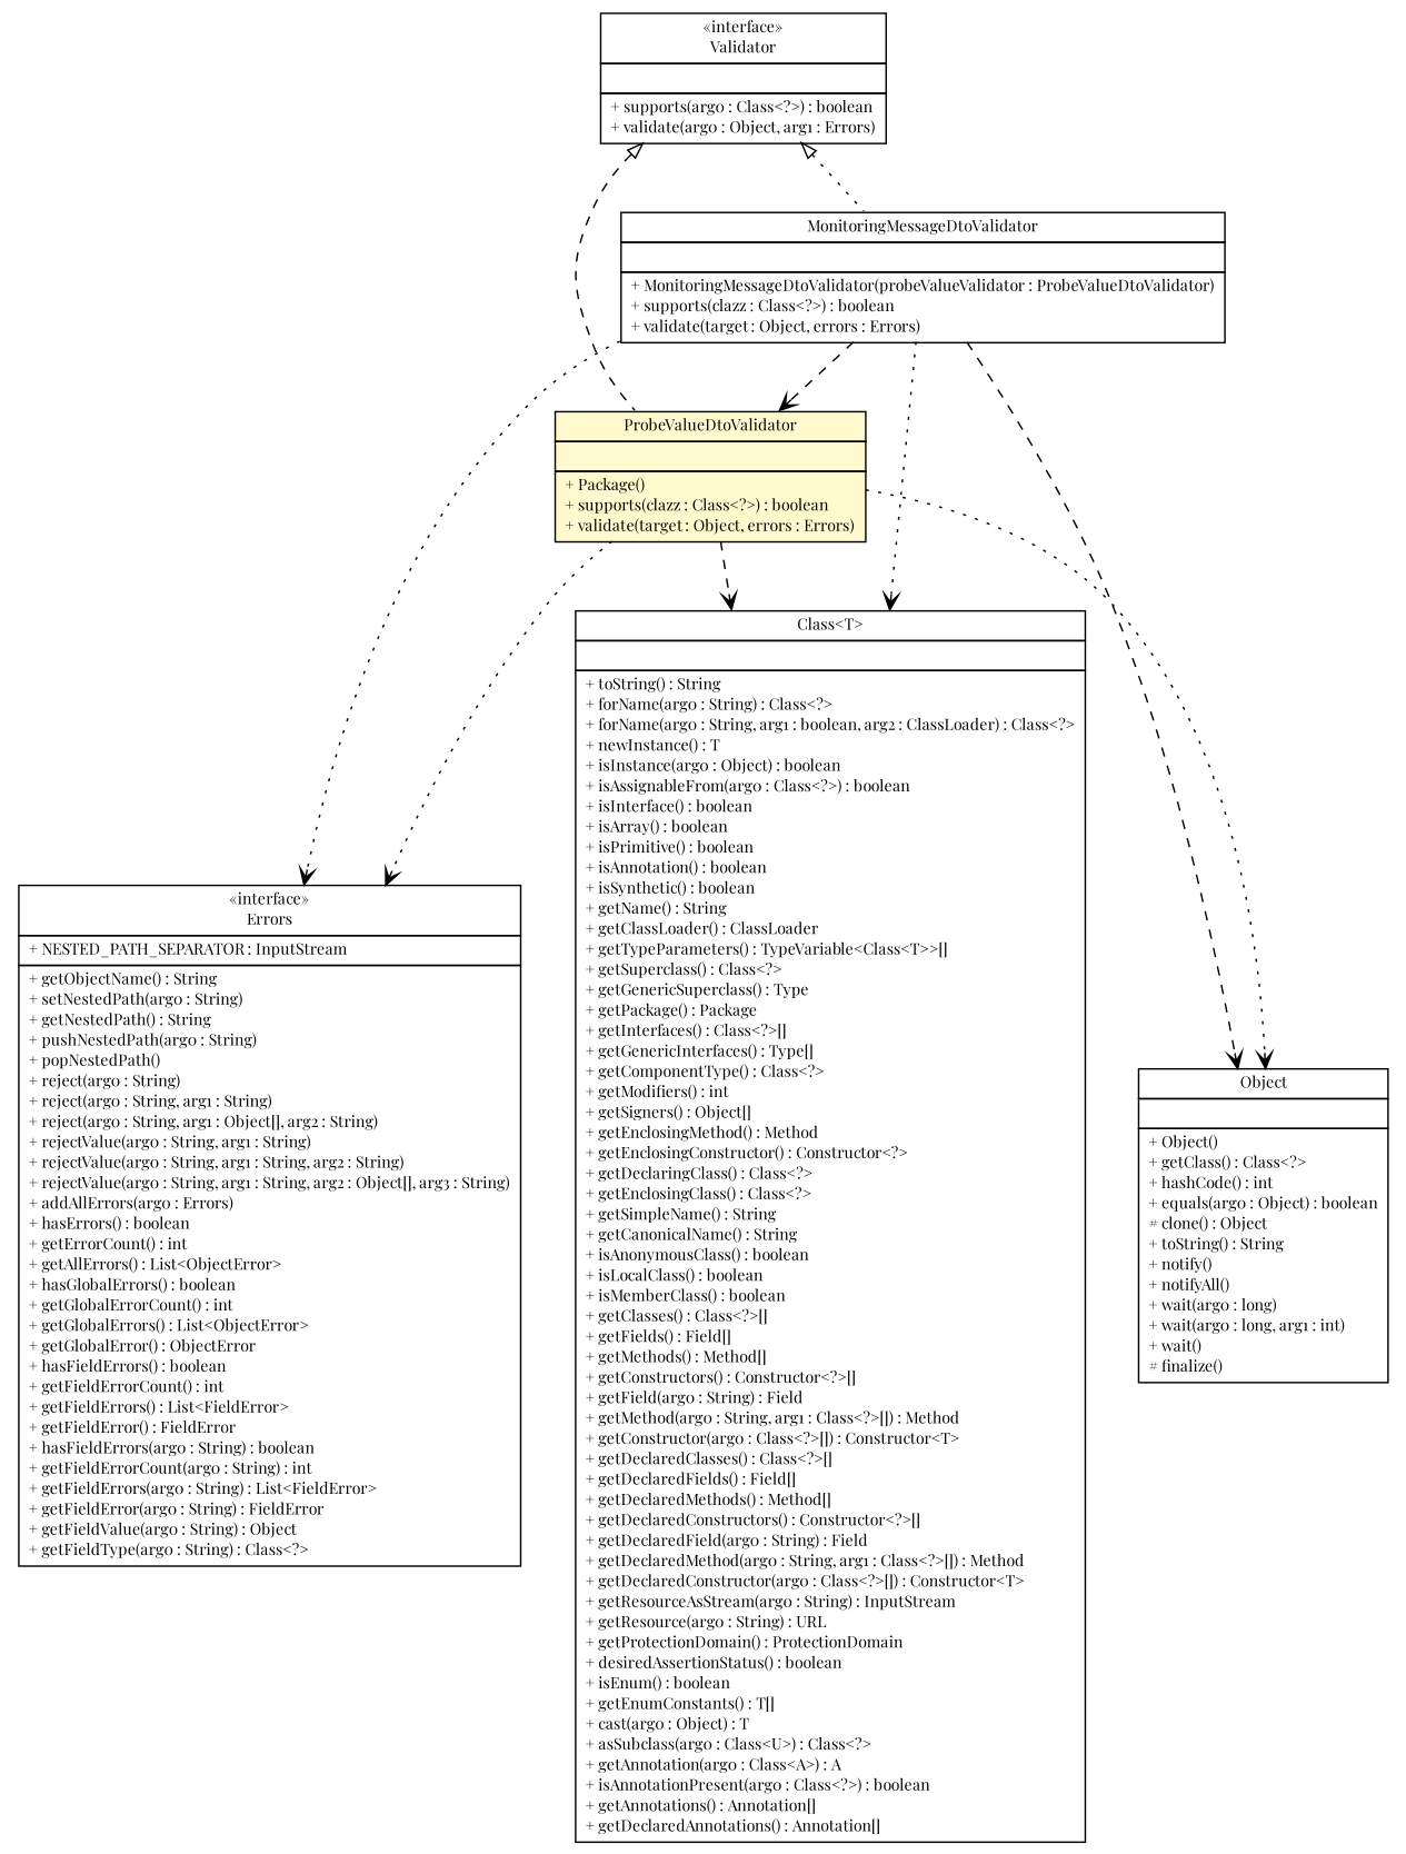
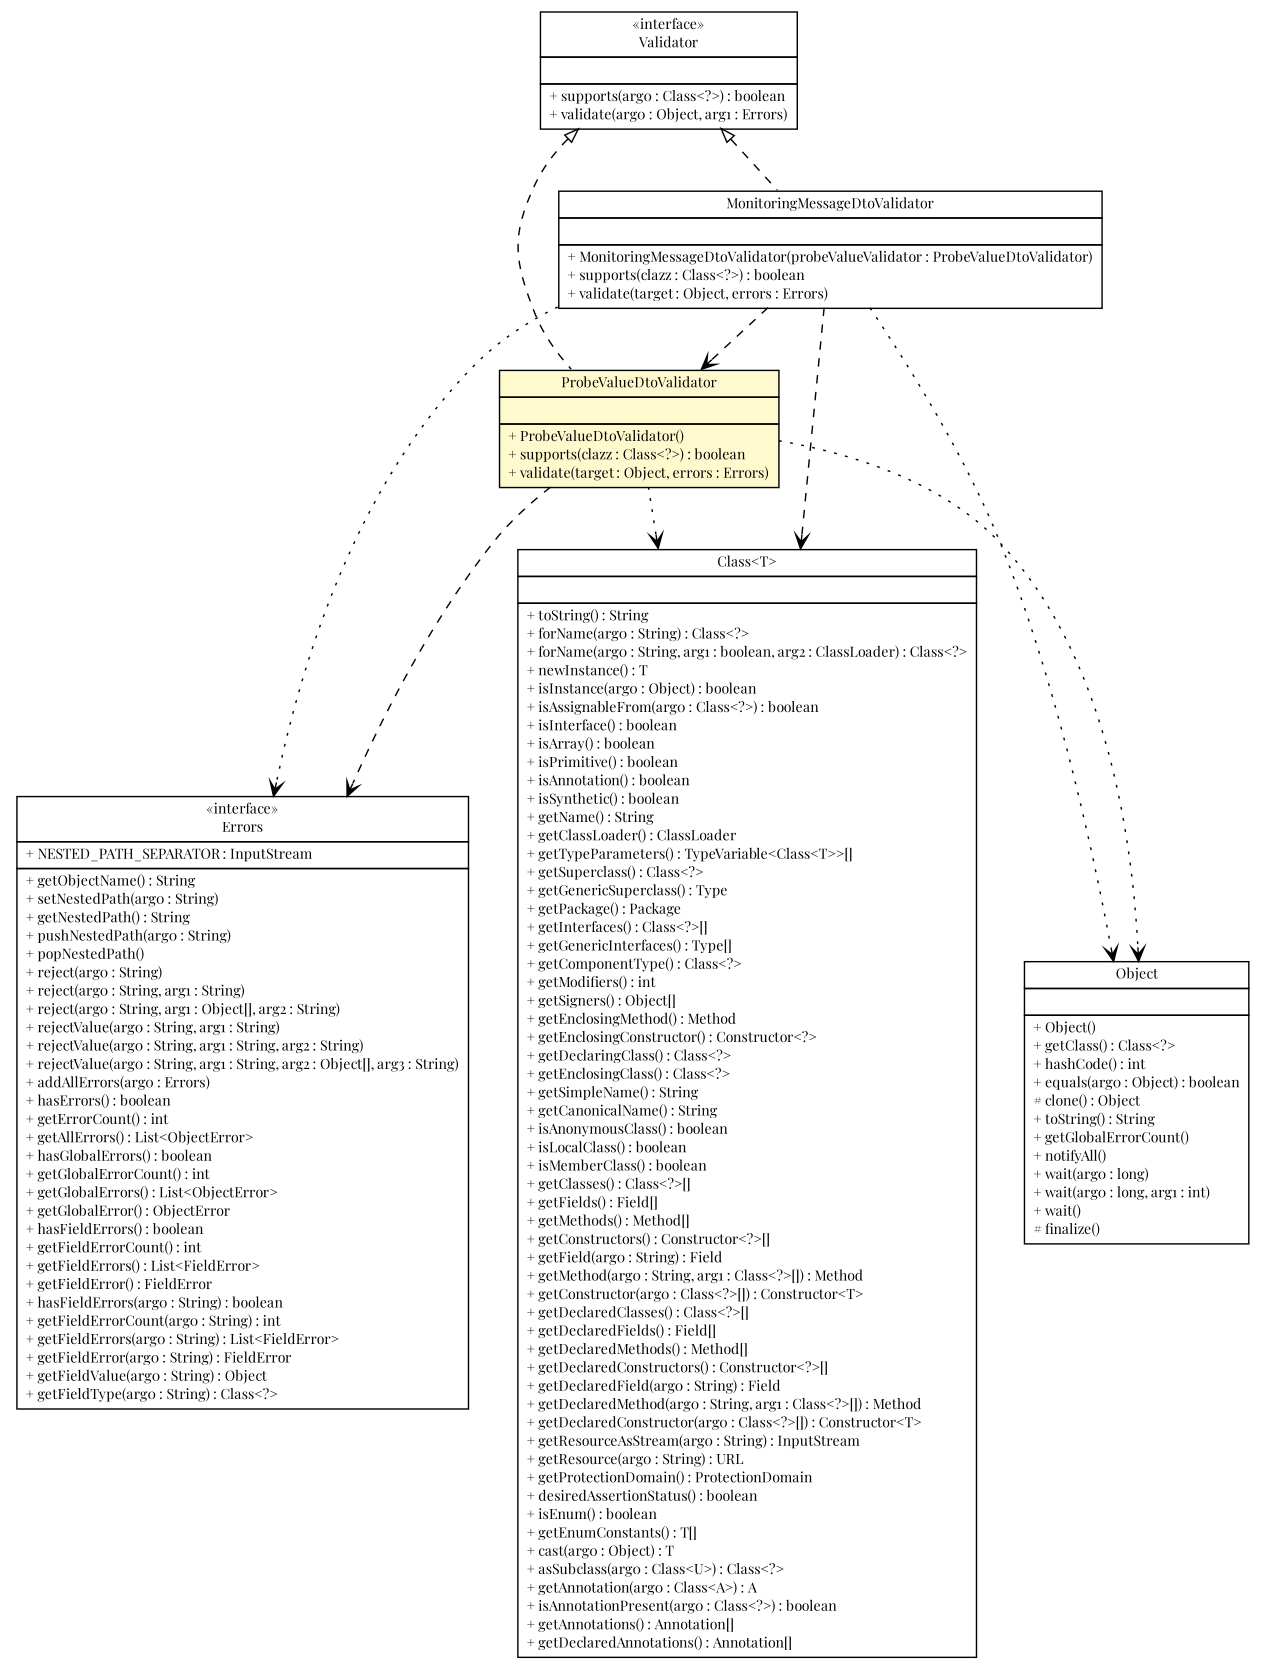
  digraph {
    fontname="Playfair Display"
    nodesep=0.25
    ranksep=0.5
    node [fontcolor=black fontname="Playfair Display" fontsize=10.0 shape=plaintext]
    edge [arrowhead=open color=black fontcolor=black fontname="Playfair Display" fontsize=10.0 headport=p labelfontname=Helvetica labelfontsize=10 style=dashed tailport=p]
    n1 [label=<<table title="net.sereneproject.collector.validation.MonitoringMessageDtoValidator" border="0" cellborder="1" cellspacing="0" cellpadding="2" port="p" href="./MonitoringMessageDtoValidator.html"> 		<tr><td><table border="0" cellspacing="0" cellpadding="1"> <tr><td align="center" balign="center"> MonitoringMessageDtoValidator </td></tr> 		</table></td></tr> 		<tr><td><table border="0" cellspacing="0" cellpadding="1"> <tr><td align="left" balign="left">  </td></tr> 		</table></td></tr> 		<tr><td><table border="0" cellspacing="0" cellpadding="1"> <tr><td align="left" balign="left"> + MonitoringMessageDtoValidator(probeValueValidator : ProbeValueDtoValidator) </td></tr> <tr><td align="left" balign="left"> + supports(clazz : Class&lt;?&gt;) : boolean </td></tr> <tr><td align="left" balign="left"> + validate(target : Object, errors : Errors) </td></tr> 		</table></td></tr> 		</table>>]
-   n2 [label=<<table title="net.sereneproject.collector.validation.ProbeValueDtoValidator" border="0" cellborder="1" cellspacing="0" cellpadding="2" port="p" bgcolor="lemonChiffon" href="./ProbeValueDtoValidator.html"> 		<tr><td><table border="0" cellspacing="0" cellpadding="1"> <tr><td align="center" balign="center"> ProbeValueDtoValidator </td></tr> 		</table></td></tr> 		<tr><td><table border="0" cellspacing="0" cellpadding="1"> <tr><td align="left" balign="left">  </td></tr> 		</table></td></tr> 		<tr><td><table border="0" cellspacing="0" cellpadding="1"> <tr><td align="left" balign="left"> + Package() </td></tr> <tr><td align="left" balign="left"> + supports(clazz : Class&lt;?&gt;) : boolean </td></tr> <tr><td align="left" balign="left"> + validate(target : Object, errors : Errors) </td></tr> 		</table></td></tr> 		</table>>]
+   n2 [label=<<table title="net.sereneproject.collector.validation.ProbeValueDtoValidator" border="0" cellborder="1" cellspacing="0" cellpadding="2" port="p" bgcolor="lemonChiffon" href="./ProbeValueDtoValidator.html"> 		<tr><td><table border="0" cellspacing="0" cellpadding="1"> <tr><td align="center" balign="center"> ProbeValueDtoValidator </td></tr> 		</table></td></tr> 		<tr><td><table border="0" cellspacing="0" cellpadding="1"> <tr><td align="left" balign="left">  </td></tr> 		</table></td></tr> 		<tr><td><table border="0" cellspacing="0" cellpadding="1"> <tr><td align="left" balign="left"> + ProbeValueDtoValidator() </td></tr> <tr><td align="left" balign="left"> + supports(clazz : Class&lt;?&gt;) : boolean </td></tr> <tr><td align="left" balign="left"> + validate(target : Object, errors : Errors) </td></tr> 		</table></td></tr> 		</table>>]
    n3 [label=<<table title="org.springframework.validation.Errors" border="0" cellborder="1" cellspacing="0" cellpadding="2" port="p" href="http://java.sun.com/j2se/1.4.2/docs/api/org/springframework/validation/Errors.html"> 		<tr><td><table border="0" cellspacing="0" cellpadding="1"> <tr><td align="center" balign="center"> &#171;interface&#187; </td></tr> <tr><td align="center" balign="center"> Errors </td></tr> 		</table></td></tr> 		<tr><td><table border="0" cellspacing="0" cellpadding="1"> <tr><td align="left" balign="left"> + NESTED_PATH_SEPARATOR : InputStream </td></tr> 		</table></td></tr> 		<tr><td><table border="0" cellspacing="0" cellpadding="1"> <tr><td align="left" balign="left"> + getObjectName() : String </td></tr> <tr><td align="left" balign="left"> + setNestedPath(arg0 : String) </td></tr> <tr><td align="left" balign="left"> + getNestedPath() : String </td></tr> <tr><td align="left" balign="left"> + pushNestedPath(arg0 : String) </td></tr> <tr><td align="left" balign="left"> + popNestedPath() </td></tr> <tr><td align="left" balign="left"> + reject(arg0 : String) </td></tr> <tr><td align="left" balign="left"> + reject(arg0 : String, arg1 : String) </td></tr> <tr><td align="left" balign="left"> + reject(arg0 : String, arg1 : Object[], arg2 : String) </td></tr> <tr><td align="left" balign="left"> + rejectValue(arg0 : String, arg1 : String) </td></tr> <tr><td align="left" balign="left"> + rejectValue(arg0 : String, arg1 : String, arg2 : String) </td></tr> <tr><td align="left" balign="left"> + rejectValue(arg0 : String, arg1 : String, arg2 : Object[], arg3 : String) </td></tr> <tr><td align="left" balign="left"> + addAllErrors(arg0 : Errors) </td></tr> <tr><td align="left" balign="left"> + hasErrors() : boolean </td></tr> <tr><td align="left" balign="left"> + getErrorCount() : int </td></tr> <tr><td align="left" balign="left"> + getAllErrors() : List&lt;ObjectError&gt; </td></tr> <tr><td align="left" balign="left"> + hasGlobalErrors() : boolean </td></tr> <tr><td align="left" balign="left"> + getGlobalErrorCount() : int </td></tr> <tr><td align="left" balign="left"> + getGlobalErrors() : List&lt;ObjectError&gt; </td></tr> <tr><td align="left" balign="left"> + getGlobalError() : ObjectError </td></tr> <tr><td align="left" balign="left"> + hasFieldErrors() : boolean </td></tr> <tr><td align="left" balign="left"> + getFieldErrorCount() : int </td></tr> <tr><td align="left" balign="left"> + getFieldErrors() : List&lt;FieldError&gt; </td></tr> <tr><td align="left" balign="left"> + getFieldError() : FieldError </td></tr> <tr><td align="left" balign="left"> + hasFieldErrors(arg0 : String) : boolean </td></tr> <tr><td align="left" balign="left"> + getFieldErrorCount(arg0 : String) : int </td></tr> <tr><td align="left" balign="left"> + getFieldErrors(arg0 : String) : List&lt;FieldError&gt; </td></tr> <tr><td align="left" balign="left"> + getFieldError(arg0 : String) : FieldError </td></tr> <tr><td align="left" balign="left"> + getFieldValue(arg0 : String) : Object </td></tr> <tr><td align="left" balign="left"> + getFieldType(arg0 : String) : Class&lt;?&gt; </td></tr> 		</table></td></tr> 		</table>>]
    n4 [label=<<table title="java.lang.Class" border="0" cellborder="1" cellspacing="0" cellpadding="2" port="p" href="http://java.sun.com/j2se/1.4.2/docs/api/java/lang/Class.html"> 		<tr><td><table border="0" cellspacing="0" cellpadding="1"> <tr><td align="center" balign="center"> Class&lt;T&gt; </td></tr> 		</table></td></tr> 		<tr><td><table border="0" cellspacing="0" cellpadding="1"> <tr><td align="left" balign="left">  </td></tr> 		</table></td></tr> 		<tr><td><table border="0" cellspacing="0" cellpadding="1"> <tr><td align="left" balign="left"> + toString() : String </td></tr> <tr><td align="left" balign="left"> + forName(arg0 : String) : Class&lt;?&gt; </td></tr> <tr><td align="left" balign="left"> + forName(arg0 : String, arg1 : boolean, arg2 : ClassLoader) : Class&lt;?&gt; </td></tr> <tr><td align="left" balign="left"> + newInstance() : T </td></tr> <tr><td align="left" balign="left"> + isInstance(arg0 : Object) : boolean </td></tr> <tr><td align="left" balign="left"> + isAssignableFrom(arg0 : Class&lt;?&gt;) : boolean </td></tr> <tr><td align="left" balign="left"> + isInterface() : boolean </td></tr> <tr><td align="left" balign="left"> + isArray() : boolean </td></tr> <tr><td align="left" balign="left"> + isPrimitive() : boolean </td></tr> <tr><td align="left" balign="left"> + isAnnotation() : boolean </td></tr> <tr><td align="left" balign="left"> + isSynthetic() : boolean </td></tr> <tr><td align="left" balign="left"> + getName() : String </td></tr> <tr><td align="left" balign="left"> + getClassLoader() : ClassLoader </td></tr> <tr><td align="left" balign="left"> + getTypeParameters() : TypeVariable&lt;Class&lt;T&gt;&gt;[] </td></tr> <tr><td align="left" balign="left"> + getSuperclass() : Class&lt;?&gt; </td></tr> <tr><td align="left" balign="left"> + getGenericSuperclass() : Type </td></tr> <tr><td align="left" balign="left"> + getPackage() : Package </td></tr> <tr><td align="left" balign="left"> + getInterfaces() : Class&lt;?&gt;[] </td></tr> <tr><td align="left" balign="left"> + getGenericInterfaces() : Type[] </td></tr> <tr><td align="left" balign="left"> + getComponentType() : Class&lt;?&gt; </td></tr> <tr><td align="left" balign="left"> + getModifiers() : int </td></tr> <tr><td align="left" balign="left"> + getSigners() : Object[] </td></tr> <tr><td align="left" balign="left"> + getEnclosingMethod() : Method </td></tr> <tr><td align="left" balign="left"> + getEnclosingConstructor() : Constructor&lt;?&gt; </td></tr> <tr><td align="left" balign="left"> + getDeclaringClass() : Class&lt;?&gt; </td></tr> <tr><td align="left" balign="left"> + getEnclosingClass() : Class&lt;?&gt; </td></tr> <tr><td align="left" balign="left"> + getSimpleName() : String </td></tr> <tr><td align="left" balign="left"> + getCanonicalName() : String </td></tr> <tr><td align="left" balign="left"> + isAnonymousClass() : boolean </td></tr> <tr><td align="left" balign="left"> + isLocalClass() : boolean </td></tr> <tr><td align="left" balign="left"> + isMemberClass() : boolean </td></tr> <tr><td align="left" balign="left"> + getClasses() : Class&lt;?&gt;[] </td></tr> <tr><td align="left" balign="left"> + getFields() : Field[] </td></tr> <tr><td align="left" balign="left"> + getMethods() : Method[] </td></tr> <tr><td align="left" balign="left"> + getConstructors() : Constructor&lt;?&gt;[] </td></tr> <tr><td align="left" balign="left"> + getField(arg0 : String) : Field </td></tr> <tr><td align="left" balign="left"> + getMethod(arg0 : String, arg1 : Class&lt;?&gt;[]) : Method </td></tr> <tr><td align="left" balign="left"> + getConstructor(arg0 : Class&lt;?&gt;[]) : Constructor&lt;T&gt; </td></tr> <tr><td align="left" balign="left"> + getDeclaredClasses() : Class&lt;?&gt;[] </td></tr> <tr><td align="left" balign="left"> + getDeclaredFields() : Field[] </td></tr> <tr><td align="left" balign="left"> + getDeclaredMethods() : Method[] </td></tr> <tr><td align="left" balign="left"> + getDeclaredConstructors() : Constructor&lt;?&gt;[] </td></tr> <tr><td align="left" balign="left"> + getDeclaredField(arg0 : String) : Field </td></tr> <tr><td align="left" balign="left"> + getDeclaredMethod(arg0 : String, arg1 : Class&lt;?&gt;[]) : Method </td></tr> <tr><td align="left" balign="left"> + getDeclaredConstructor(arg0 : Class&lt;?&gt;[]) : Constructor&lt;T&gt; </td></tr> <tr><td align="left" balign="left"> + getResourceAsStream(arg0 : String) : InputStream </td></tr> <tr><td align="left" balign="left"> + getResource(arg0 : String) : URL </td></tr> <tr><td align="left" balign="left"> + getProtectionDomain() : ProtectionDomain </td></tr> <tr><td align="left" balign="left"> + desiredAssertionStatus() : boolean </td></tr> <tr><td align="left" balign="left"> + isEnum() : boolean </td></tr> <tr><td align="left" balign="left"> + getEnumConstants() : T[] </td></tr> <tr><td align="left" balign="left"> + cast(arg0 : Object) : T </td></tr> <tr><td align="left" balign="left"> + asSubclass(arg0 : Class&lt;U&gt;) : Class&lt;?&gt; </td></tr> <tr><td align="left" balign="left"> + getAnnotation(arg0 : Class&lt;A&gt;) : A </td></tr> <tr><td align="left" balign="left"> + isAnnotationPresent(arg0 : Class&lt;?&gt;) : boolean </td></tr> <tr><td align="left" balign="left"> + getAnnotations() : Annotation[] </td></tr> <tr><td align="left" balign="left"> + getDeclaredAnnotations() : Annotation[] </td></tr> 		</table></td></tr> 		</table>>]
-   n5 [label=<<table title="java.lang.Object" border="0" cellborder="1" cellspacing="0" cellpadding="2" port="p" href="http://java.sun.com/j2se/1.4.2/docs/api/java/lang/Object.html"> 		<tr><td><table border="0" cellspacing="0" cellpadding="1"> <tr><td align="center" balign="center"> Object </td></tr> 		</table></td></tr> 		<tr><td><table border="0" cellspacing="0" cellpadding="1"> <tr><td align="left" balign="left">  </td></tr> 		</table></td></tr> 		<tr><td><table border="0" cellspacing="0" cellpadding="1"> <tr><td align="left" balign="left"> + Object() </td></tr> <tr><td align="left" balign="left"> + getClass() : Class&lt;?&gt; </td></tr> <tr><td align="left" balign="left"> + hashCode() : int </td></tr> <tr><td align="left" balign="left"> + equals(arg0 : Object) : boolean </td></tr> <tr><td align="left" balign="left"> # clone() : Object </td></tr> <tr><td align="left" balign="left"> + toString() : String </td></tr> <tr><td align="left" balign="left"> + notify() </td></tr> <tr><td align="left" balign="left"> + notifyAll() </td></tr> <tr><td align="left" balign="left"> + wait(arg0 : long) </td></tr> <tr><td align="left" balign="left"> + wait(arg0 : long, arg1 : int) </td></tr> <tr><td align="left" balign="left"> + wait() </td></tr> <tr><td align="left" balign="left"> # finalize() </td></tr> 		</table></td></tr> 		</table>>]
+   n5 [label=<<table title="java.lang.Object" border="0" cellborder="1" cellspacing="0" cellpadding="2" port="p" href="http://java.sun.com/j2se/1.4.2/docs/api/java/lang/Object.html"> 		<tr><td><table border="0" cellspacing="0" cellpadding="1"> <tr><td align="center" balign="center"> Object </td></tr> 		</table></td></tr> 		<tr><td><table border="0" cellspacing="0" cellpadding="1"> <tr><td align="left" balign="left">  </td></tr> 		</table></td></tr> 		<tr><td><table border="0" cellspacing="0" cellpadding="1"> <tr><td align="left" balign="left"> + Object() </td></tr> <tr><td align="left" balign="left"> + getClass() : Class&lt;?&gt; </td></tr> <tr><td align="left" balign="left"> + hashCode() : int </td></tr> <tr><td align="left" balign="left"> + equals(arg0 : Object) : boolean </td></tr> <tr><td align="left" balign="left"> # clone() : Object </td></tr> <tr><td align="left" balign="left"> + toString() : String </td></tr> <tr><td align="left" balign="left"> + getGlobalErrorCount() </td></tr> <tr><td align="left" balign="left"> + notifyAll() </td></tr> <tr><td align="left" balign="left"> + wait(arg0 : long) </td></tr> <tr><td align="left" balign="left"> + wait(arg0 : long, arg1 : int) </td></tr> <tr><td align="left" balign="left"> + wait() </td></tr> <tr><td align="left" balign="left"> # finalize() </td></tr> 		</table></td></tr> 		</table>>]
    n6 [label=<<table title="org.springframework.validation.Validator" border="0" cellborder="1" cellspacing="0" cellpadding="2" port="p" href="http://java.sun.com/j2se/1.4.2/docs/api/org/springframework/validation/Validator.html"> 		<tr><td><table border="0" cellspacing="0" cellpadding="1"> <tr><td align="center" balign="center"> &#171;interface&#187; </td></tr> <tr><td align="center" balign="center"> Validator </td></tr> 		</table></td></tr> 		<tr><td><table border="0" cellspacing="0" cellpadding="1"> <tr><td align="left" balign="left">  </td></tr> 		</table></td></tr> 		<tr><td><table border="0" cellspacing="0" cellpadding="1"> <tr><td align="left" balign="left"> + supports(arg0 : Class&lt;?&gt;) : boolean </td></tr> <tr><td align="left" balign="left"> + validate(arg0 : Object, arg1 : Errors) </td></tr> 		</table></td></tr> 		</table>>]
    n1 -> n2
    n1 -> n3 [style=dotted]
-   n1 -> n4 [style=dotted]
-   n1 -> n5
-   n2 -> n3 [style=dotted]
-   n2 -> n4
+   n1 -> n4
+   n1 -> n5 [style=dotted]
+   n2 -> n3
+   n2 -> n4 [style=dotted]
    n2 -> n5 [style=dotted]
-   n6 -> n1 [arrowtail=empty dir=back fontsize=10 style=dotted arrowhead="" color="" fontcolor=""]
+   n6 -> n1 [arrowtail=empty dir=back fontsize=10 arrowhead="" color="" fontcolor=""]
    n6 -> n2 [arrowtail=empty dir=back fontsize=10 arrowhead="" color="" fontcolor=""]
  }
